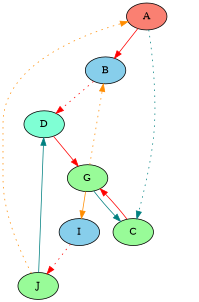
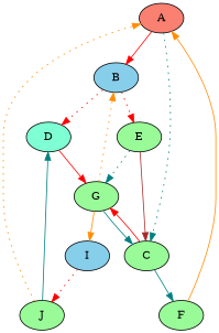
  digraph {
    node [fillcolor=palegreen style=filled]
    edge [color=red style=solid]
    A [fillcolor=salmon]
    B [fillcolor=skyblue]
    C
    D [fillcolor=aquamarine]
+   E
+   F
    G
    I [fillcolor=skyblue]
    J
    A -> B
    A -> C [color=teal style=dotted]
    B -> D [style=dotted]
+   B -> E [style=dotted]
+   C -> F [color=teal]
    C -> G
    D -> G
+   E -> C [color=brown]
+   E -> G [color=teal style=dotted]
+   F -> A [color=darkorange]
    G -> B [color=darkorange style=dotted]
    G -> C [color=teal]
    G -> I [color=darkorange]
    I -> J [style=dotted]
    J -> A [color=darkorange style=dotted]
    J -> D [color=teal]
  }
